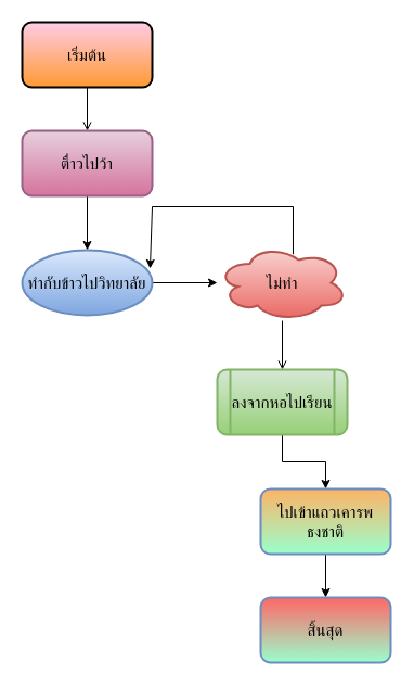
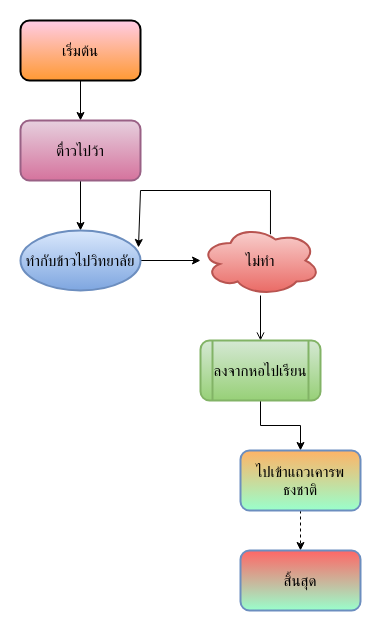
  <mxCell id="0" />
  <mxCell id="1" parent="0" />
- <mxCell id="2" value="" style="edgeStyle=orthogonalEdgeStyle;rounded=0;orthogonalLoop=1;jettySize=auto;html=1;fontSize=15;endArrow=open;" edge="1" parent="1" source="3" target="5"><mxGeometry relative="1" as="geometry" /></mxCell>
+ <mxCell id="2" value="" style="edgeStyle=orthogonalEdgeStyle;rounded=0;orthogonalLoop=1;jettySize=auto;html=1;fontSize=15;" edge="1" parent="1" source="3" target="5"><mxGeometry relative="1" as="geometry" /></mxCell>
  <mxCell id="3" value="เริ่มต้น" style="rounded=1;whiteSpace=wrap;html=1;strokeWidth=2;fontSize=15;fillColor=#FFCCE6;gradientColor=#FF9933;" vertex="1" parent="1"><mxGeometry x="20" y="20" width="120" height="60" as="geometry" /></mxCell>
  <mxCell id="4" value="" style="edgeStyle=orthogonalEdgeStyle;rounded=0;orthogonalLoop=1;jettySize=auto;html=1;fontSize=15;" edge="1" parent="1" source="5" target="7"><mxGeometry relative="1" as="geometry" /></mxCell>
  <mxCell id="5" value="ตื่าวไปว้า" style="rounded=1;whiteSpace=wrap;html=1;fontSize=15;fillColor=#e6d0de;strokeWidth=2;gradientColor=#d5739d;strokeColor=#996185;" vertex="1" parent="1"><mxGeometry x="20" y="120" width="120" height="60" as="geometry" /></mxCell>
  <mxCell id="6" value="" style="edgeStyle=orthogonalEdgeStyle;rounded=0;orthogonalLoop=1;jettySize=auto;html=1;fontSize=15;" edge="1" parent="1" source="7" target="9"><mxGeometry relative="1" as="geometry" /></mxCell>
  <mxCell id="7" value="ทำกับข้าวไปวิทยาลัย" style="ellipse;whiteSpace=wrap;html=1;fontSize=15;fillColor=#dae8fc;rounded=1;strokeWidth=2;gradientColor=#7ea6e0;strokeColor=#6c8ebf;" vertex="1" parent="1"><mxGeometry x="20" y="230" width="120" height="60" as="geometry" /></mxCell>
  <mxCell id="8" value="" style="edgeStyle=orthogonalEdgeStyle;rounded=0;orthogonalLoop=1;jettySize=auto;html=1;fontSize=15;endArrow=open;" edge="1" parent="1" source="9" target="12"><mxGeometry relative="1" as="geometry" /></mxCell>
  <mxCell id="9" value="ไม่ทำ" style="ellipse;shape=cloud;whiteSpace=wrap;html=1;fontSize=15;fillColor=#f8cecc;rounded=1;strokeWidth=2;gradientColor=#ea6b66;strokeColor=#b85450;" vertex="1" parent="1"><mxGeometry x="200" y="225" width="120" height="70" as="geometry" /></mxCell>
  <mxCell id="10" value="" style="endArrow=classic;html=1;rounded=0;fontSize=15;exitX=0.583;exitY=0.125;exitDx=0;exitDy=0;exitPerimeter=0;entryX=0.983;entryY=0.283;entryDx=0;entryDy=0;entryPerimeter=0;" edge="1" parent="1" source="9" target="7"><mxGeometry width="50" height="50" relative="1" as="geometry"><mxPoint x="460" y="140" as="sourcePoint" /><mxPoint x="310" y="100" as="targetPoint" /><Array as="points"><mxPoint x="270" y="190" /><mxPoint x="140" y="190" /></Array></mxGeometry></mxCell>
  <mxCell id="11" value="" style="edgeStyle=orthogonalEdgeStyle;rounded=0;orthogonalLoop=1;jettySize=auto;html=1;fontSize=15;" edge="1" parent="1" source="12" target="14"><mxGeometry relative="1" as="geometry" /></mxCell>
  <mxCell id="12" value="ลงจากหอไปเรียน" style="shape=process;whiteSpace=wrap;html=1;backgroundOutline=1;fontSize=15;fillColor=#d5e8d4;strokeColor=#82b366;rounded=1;strokeWidth=2;gradientColor=#97d077;" vertex="1" parent="1"><mxGeometry x="200" y="340" width="120" height="60" as="geometry" /></mxCell>
- <mxCell id="13" value="" style="edgeStyle=orthogonalEdgeStyle;rounded=0;orthogonalLoop=1;jettySize=auto;html=1;fontSize=15;" edge="1" parent="1" source="14" target="15"><mxGeometry relative="1" as="geometry" /></mxCell>
+ <mxCell id="13" value="" style="edgeStyle=orthogonalEdgeStyle;rounded=0;orthogonalLoop=1;jettySize=auto;html=1;fontSize=15;dashed=1;" edge="1" parent="1" source="14" target="15"><mxGeometry relative="1" as="geometry" /></mxCell>
  <mxCell id="14" value="ไปเข้าแถวเคารพธงชาติ" style="whiteSpace=wrap;html=1;fontSize=15;fillColor=#FFB366;strokeColor=#6c8ebf;strokeWidth=2;gradientColor=#99FFCC;rounded=1;" vertex="1" parent="1"><mxGeometry x="240" y="450" width="120" height="60" as="geometry" /></mxCell>
  <mxCell id="15" value="สิ้นสุด" style="whiteSpace=wrap;html=1;fontSize=15;fillColor=#FF6666;strokeColor=#6c8ebf;rounded=1;strokeWidth=2;gradientColor=#99FFCC;" vertex="1" parent="1"><mxGeometry x="240" y="550" width="120" height="60" as="geometry" /></mxCell>
